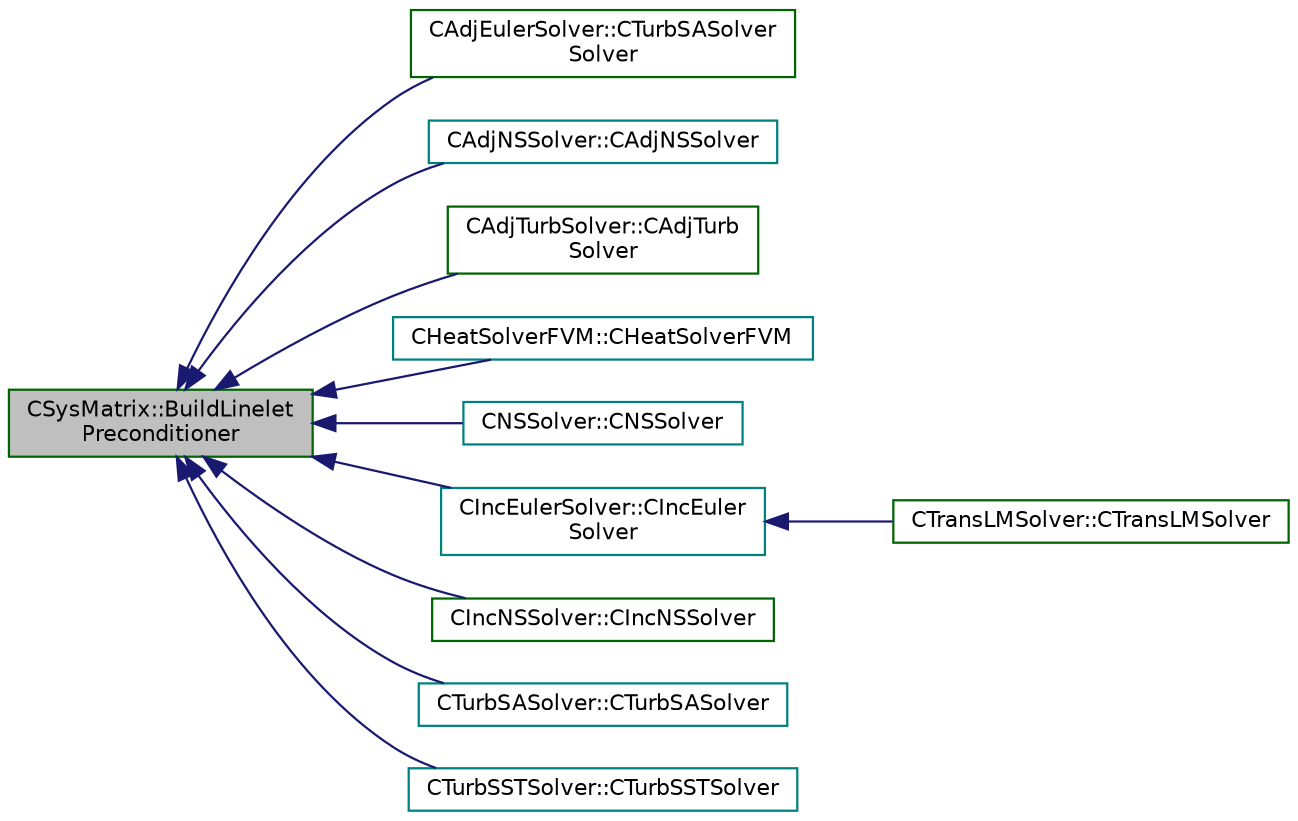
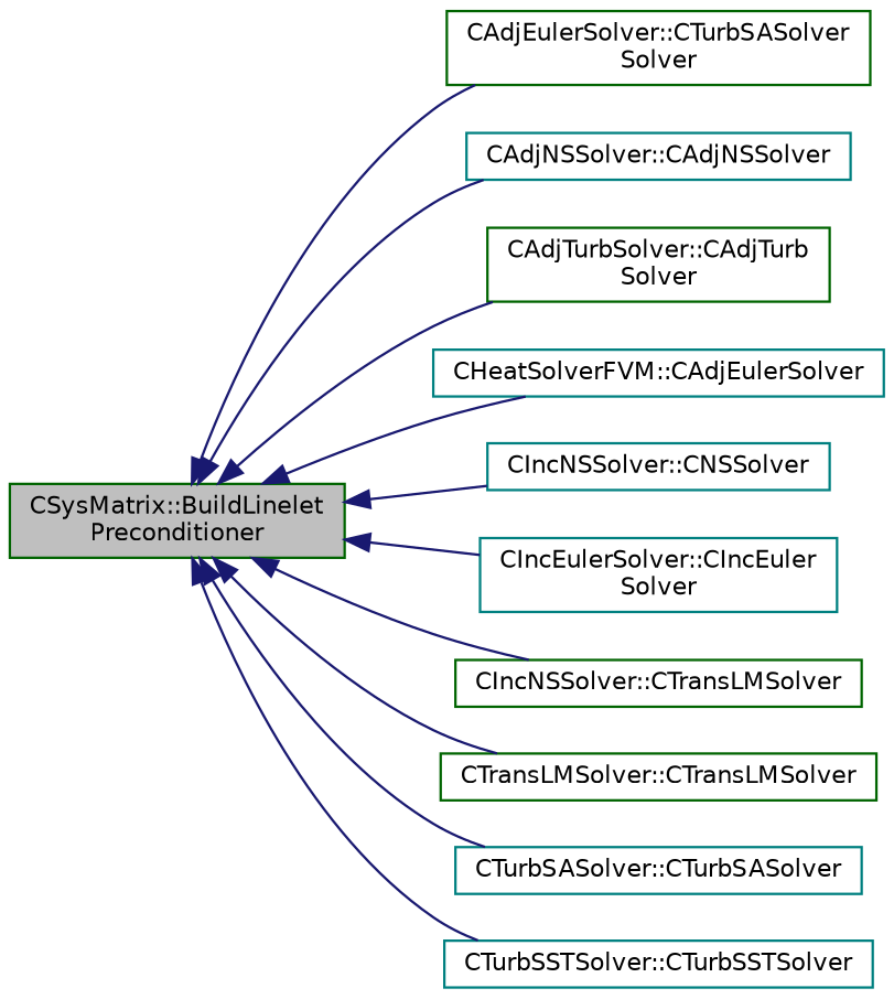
  digraph {
    rankdir=LR
    node [color=teal fillcolor=white fontname=Helvetica fontsize=10 shape=record style=filled]
    edge [color=midnightblue dir=back fontname=Helvetica fontsize=10 labelfontname=Helvetica labelfontsize=10 style=solid]
    n1 [color=darkgreen fillcolor=grey75 fontcolor=black height=0.2 label="CSysMatrix::BuildLinelet\lPreconditioner" width=0.4]
    n2 [color=darkgreen height=0.2 label="CAdjEulerSolver::CTurbSASolver\lSolver" width=0.4]
    n3 [height=0.2 label="CAdjNSSolver::CAdjNSSolver" width=0.4]
    n4 [color=darkgreen height=0.2 label="CAdjTurbSolver::CAdjTurb\lSolver" width=0.4]
-   n5 [height=0.2 label="CHeatSolverFVM::CHeatSolverFVM" width=0.4]
-   n6 [height=0.2 label="CNSSolver::CNSSolver" width=0.4]
+   n5 [height=0.2 label="CHeatSolverFVM::CAdjEulerSolver" width=0.4]
+   n6 [height=0.2 label="CIncNSSolver::CNSSolver" width=0.4]
    n7 [height=0.2 label="CIncEulerSolver::CIncEuler\lSolver" width=0.4]
-   n8 [color=darkgreen height=0.2 label="CIncNSSolver::CIncNSSolver" width=0.4]
+   n8 [color=darkgreen height=0.2 label="CIncNSSolver::CTransLMSolver" width=0.4]
    n9 [color=darkgreen height=0.2 label="CTransLMSolver::CTransLMSolver" width=0.4]
    n10 [height=0.2 label="CTurbSASolver::CTurbSASolver" width=0.4]
    n11 [height=0.2 label="CTurbSSTSolver::CTurbSSTSolver" width=0.4]
    n1 -> n2
    n1 -> n3
    n1 -> n4
    n1 -> n5
    n1 -> n6
    n1 -> n7
    n1 -> n8
-   n7 -> n9
+   n1 -> n9
    n1 -> n10
    n1 -> n11
  }
